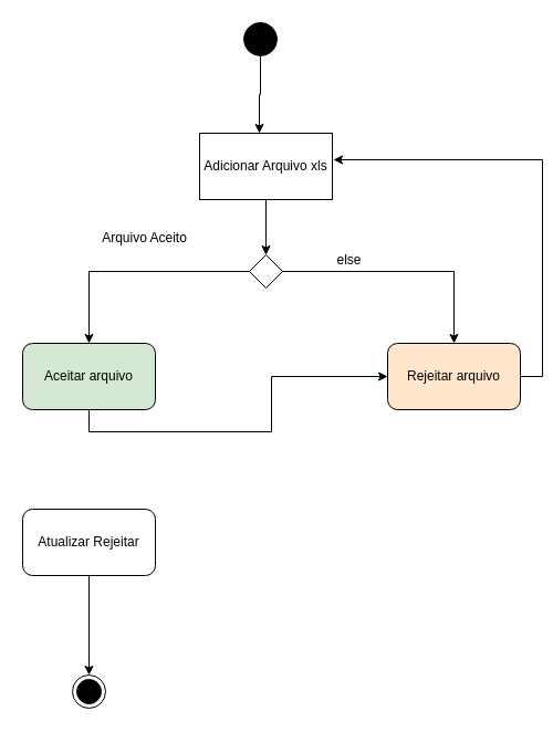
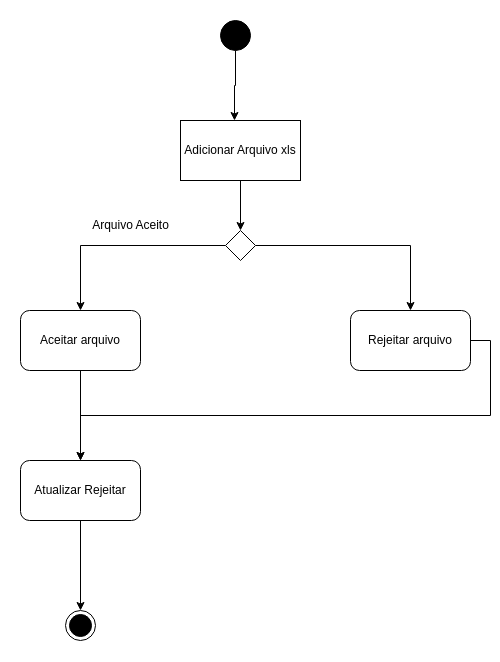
  <mxCell id="0" />
  <mxCell id="1" parent="0" />
  <mxCell id="2" style="edgeStyle=orthogonalEdgeStyle;rounded=0;orthogonalLoop=1;jettySize=auto;html=1;entryX=0.45;entryY=0;entryDx=0;entryDy=0;entryPerimeter=0;" edge="1" parent="1" source="3" target="6"><mxGeometry relative="1" as="geometry" /></mxCell>
  <mxCell id="3" value="" style="ellipse;fillColor=strokeColor;html=1;" vertex="1" parent="1"><mxGeometry x="220" y="20" width="30" height="30" as="geometry" /></mxCell>
  <mxCell id="4" value="" style="ellipse;html=1;shape=endState;fillColor=strokeColor;" vertex="1" parent="1"><mxGeometry x="65" y="610" width="30" height="30" as="geometry" /></mxCell>
  <mxCell id="5" style="edgeStyle=orthogonalEdgeStyle;rounded=0;orthogonalLoop=1;jettySize=auto;html=1;entryX=0.5;entryY=0;entryDx=0;entryDy=0;" edge="1" parent="1" source="6" target="9"><mxGeometry relative="1" as="geometry" /></mxCell>
  <mxCell id="6" value="Adicionar Arquivo xls" style="whiteSpace=wrap;html=1;rounded=0;" vertex="1" parent="1"><mxGeometry x="180" y="120" width="120" height="60" as="geometry" /></mxCell>
  <mxCell id="7" style="edgeStyle=orthogonalEdgeStyle;rounded=0;orthogonalLoop=1;jettySize=auto;html=1;exitX=0;exitY=0.5;exitDx=0;exitDy=0;entryX=0.5;entryY=0;entryDx=0;entryDy=0;" edge="1" parent="1" source="9" target="13"><mxGeometry relative="1" as="geometry" /></mxCell>
  <mxCell id="8" style="edgeStyle=orthogonalEdgeStyle;rounded=0;orthogonalLoop=1;jettySize=auto;html=1;exitX=1;exitY=0.5;exitDx=0;exitDy=0;entryX=0.5;entryY=0;entryDx=0;entryDy=0;" edge="1" parent="1" source="9" target="11"><mxGeometry relative="1" as="geometry" /></mxCell>
  <mxCell id="9" value="" style="rhombus;" vertex="1" parent="1"><mxGeometry x="225" y="230" width="30" height="30" as="geometry" /></mxCell>
- <mxCell id="10" style="edgeStyle=orthogonalEdgeStyle;rounded=0;orthogonalLoop=1;jettySize=auto;html=1;exitX=1;exitY=0.5;exitDx=0;exitDy=0;entryX=1.008;entryY=0.4;entryDx=0;entryDy=0;entryPerimeter=0;" edge="1" parent="1" source="11" target="6"><mxGeometry relative="1" as="geometry" /></mxCell>
- <mxCell id="11" value="Rejeitar arquivo" style="rounded=1;whiteSpace=wrap;html=1;fillColor=#ffe6cc;" vertex="1" parent="1"><mxGeometry x="350" y="310" width="120" height="60" as="geometry" /></mxCell>
- <mxCell id="12" style="edgeStyle=orthogonalEdgeStyle;rounded=0;orthogonalLoop=1;jettySize=auto;html=1;exitX=0.5;exitY=1;exitDx=0;exitDy=0;" edge="1" parent="1" source="13" target="11"><mxGeometry relative="1" as="geometry" /></mxCell>
- <mxCell id="13" value="Aceitar arquivo" style="rounded=1;whiteSpace=wrap;html=1;fillColor=#d5e8d4;" vertex="1" parent="1"><mxGeometry x="20" y="310" width="120" height="60" as="geometry" /></mxCell>
+ <mxCell id="10" style="edgeStyle=orthogonalEdgeStyle;rounded=0;orthogonalLoop=1;jettySize=auto;html=1;exitX=1;exitY=0.5;exitDx=0;exitDy=0;" edge="1" parent="1" source="11" target="15"><mxGeometry relative="1" as="geometry" /></mxCell>
+ <mxCell id="11" value="Rejeitar arquivo" style="rounded=1;whiteSpace=wrap;html=1;" vertex="1" parent="1"><mxGeometry x="350" y="310" width="120" height="60" as="geometry" /></mxCell>
+ <mxCell id="12" style="edgeStyle=orthogonalEdgeStyle;rounded=0;orthogonalLoop=1;jettySize=auto;html=1;exitX=0.5;exitY=1;exitDx=0;exitDy=0;entryX=0.5;entryY=0;entryDx=0;entryDy=0;" edge="1" parent="1" source="13" target="15"><mxGeometry relative="1" as="geometry" /></mxCell>
+ <mxCell id="13" value="Aceitar arquivo" style="rounded=1;whiteSpace=wrap;html=1;" vertex="1" parent="1"><mxGeometry x="20" y="310" width="120" height="60" as="geometry" /></mxCell>
  <mxCell id="14" style="edgeStyle=orthogonalEdgeStyle;rounded=0;orthogonalLoop=1;jettySize=auto;html=1;exitX=0.5;exitY=1;exitDx=0;exitDy=0;entryX=0.5;entryY=0;entryDx=0;entryDy=0;" edge="1" parent="1" source="15" target="4"><mxGeometry relative="1" as="geometry" /></mxCell>
  <mxCell id="15" value="Atualizar Rejeitar" style="rounded=1;whiteSpace=wrap;html=1;" vertex="1" parent="1"><mxGeometry x="20" y="460" width="120" height="60" as="geometry" /></mxCell>
- <mxCell id="16" value="else" style="text;html=1;align=center;verticalAlign=middle;resizable=0;points=[];autosize=1;strokeColor=none;fillColor=none;" vertex="1" parent="1"><mxGeometry x="290" y="220" width="50" height="30" as="geometry" /></mxCell>
- <mxCell id="17" value="Arquivo Aceito" style="text;html=1;align=center;verticalAlign=middle;resizable=0;points=[];autosize=1;strokeColor=none;fillColor=none;" vertex="1" parent="1"><mxGeometry x="80" y="200" width="100" height="30" as="geometry" /></mxCell>
+ <mxCell id="17" value="Arquivo Aceito" style="text;html=1;align=center;verticalAlign=middle;resizable=0;points=[];autosize=1;strokeColor=none;fillColor=none;" vertex="1" parent="1"><mxGeometry x="80" y="210" width="100" height="30" as="geometry" /></mxCell>
